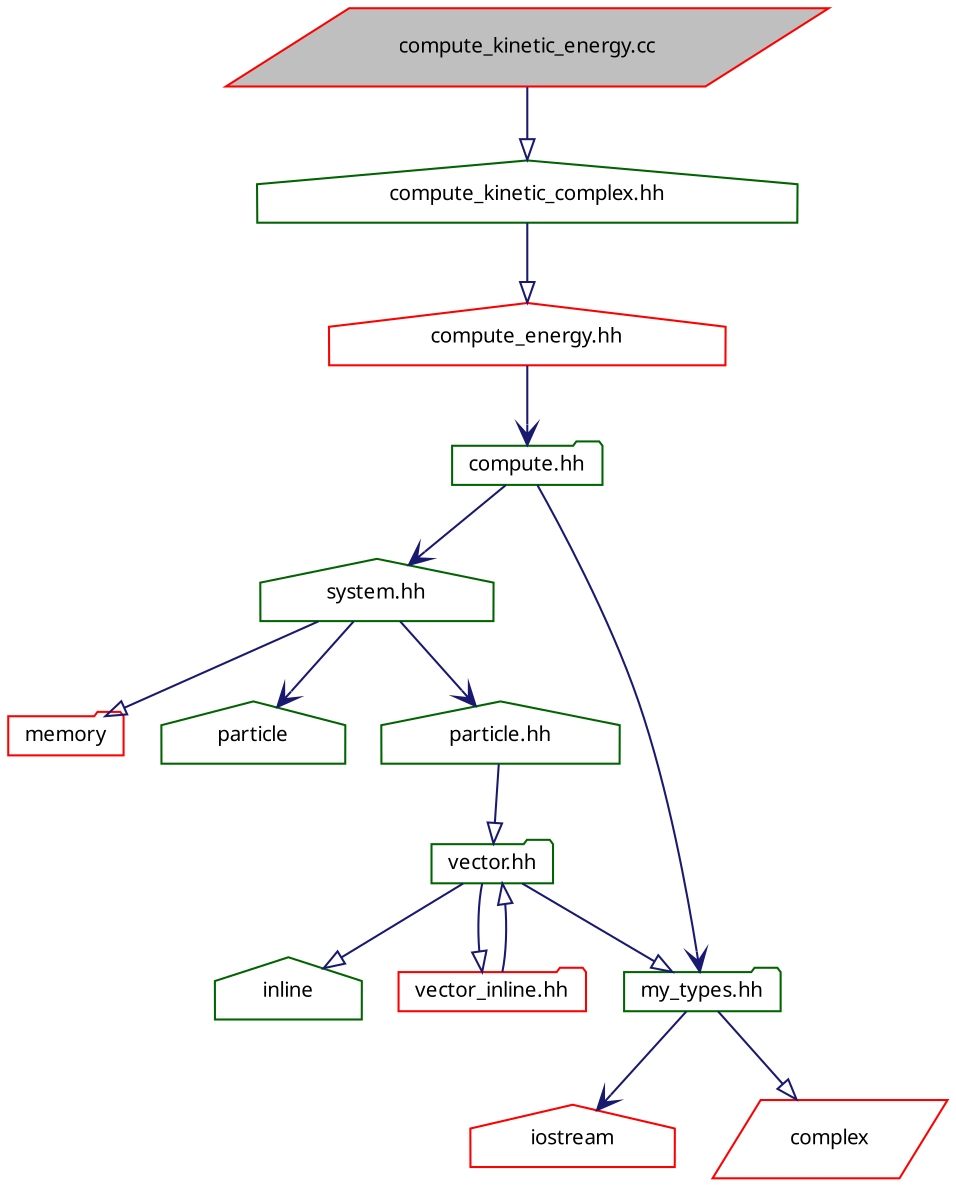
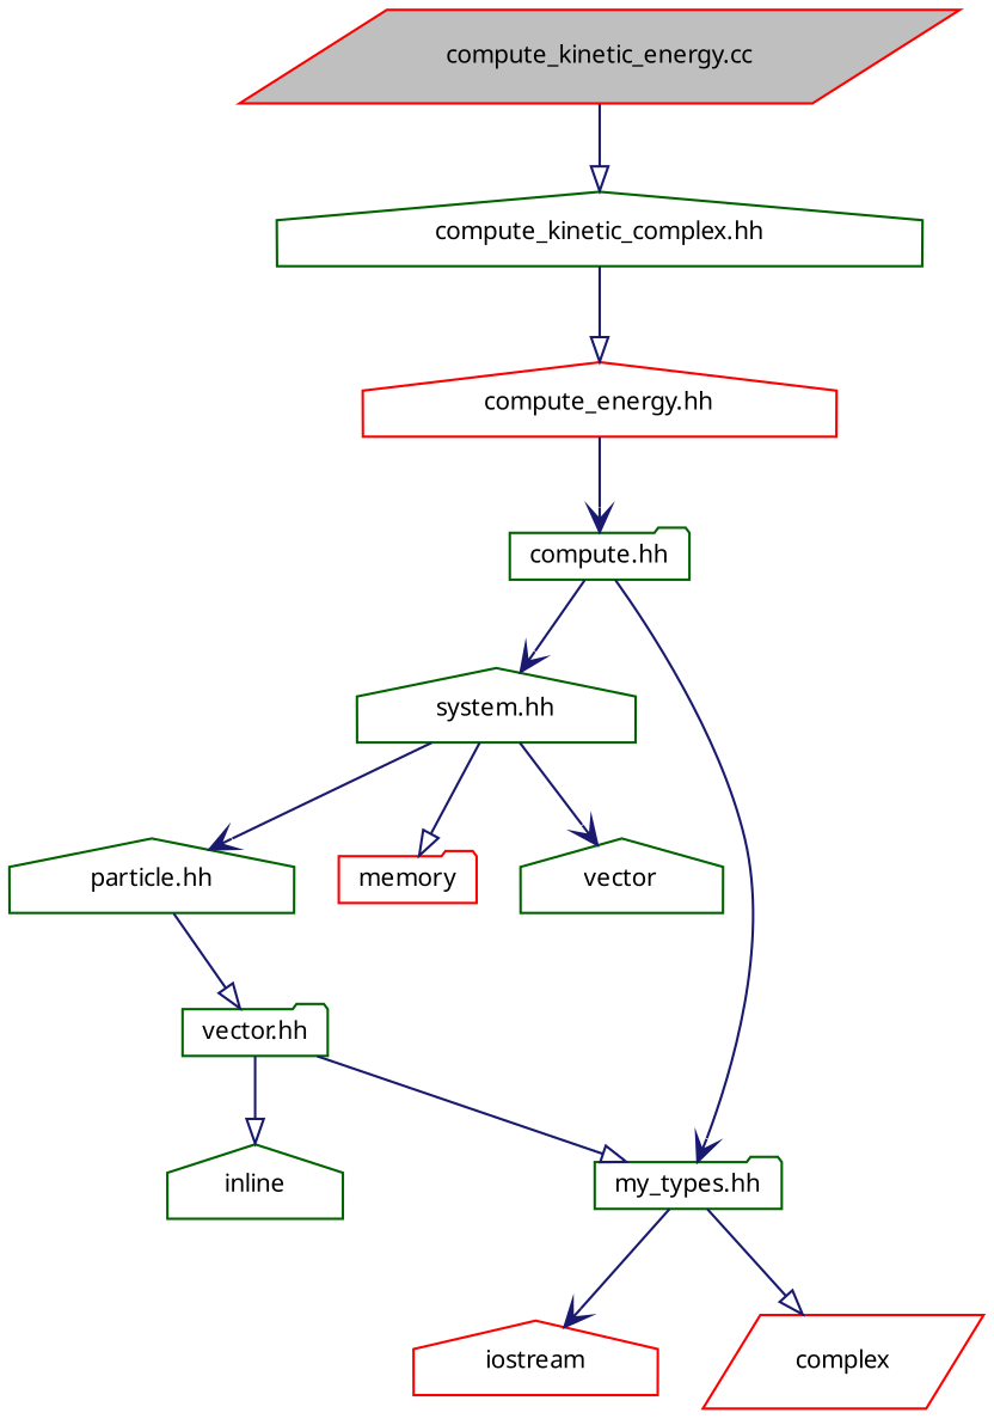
  digraph {
    fontname="Noto Sans"
    node [color=darkgreen fillcolor=white fontname="Noto Sans" fontsize=10 shape=house style=filled]
    edge [arrowhead=onormal color=midnightblue fontname="Noto Sans" fontsize=10 labelfontname=Helvetica labelfontsize=10 style=solid]
    n1 [color=red fillcolor=grey75 fontcolor=black height=0.2 label="compute_kinetic_energy.cc" shape=parallelogram width=0.4]
    n2 [height=0.2 label="compute_kinetic_complex.hh" width=0.4]
    n3 [color=red height=0.2 label="compute_energy.hh" width=0.4]
    n4 [height=0.2 label="compute.hh" shape=folder width=0.4]
    n5 [height=0.2 label="system.hh" width=0.4]
    n6 [height=0.2 label="my_types.hh" shape=folder width=0.4]
    n7 [height=0.2 label="particle.hh" width=0.4]
    n8 [color=red height=0.2 label=memory shape=folder width=0.4]
-   n9 [height=0.2 label=particle width=0.4]
+   n9 [height=0.2 label=vector width=0.4]
    n10 [color=red height=0.2 label=iostream width=0.4]
    n11 [color=red height=0.2 label=complex shape=parallelogram width=0.4]
    n12 [height=0.2 label="vector.hh" shape=folder width=0.4]
    n13 [height=0.2 label=inline width=0.4]
-   n14 [color=red height=0.2 label="vector_inline.hh" shape=folder width=0.4]
    n1 -> n2
    n2 -> n3
    n3 -> n4 [arrowhead=vee]
    n4 -> n5 [arrowhead=vee]
    n4 -> n6 [arrowhead=vee]
    n5 -> n7 [arrowhead=vee]
    n5 -> n8
    n5 -> n9 [arrowhead=vee]
    n6 -> n10 [arrowhead=vee]
    n6 -> n11
    n7 -> n12
    n12 -> n6
    n12 -> n13
-   n12 -> n14
-   n14 -> n12
  }
